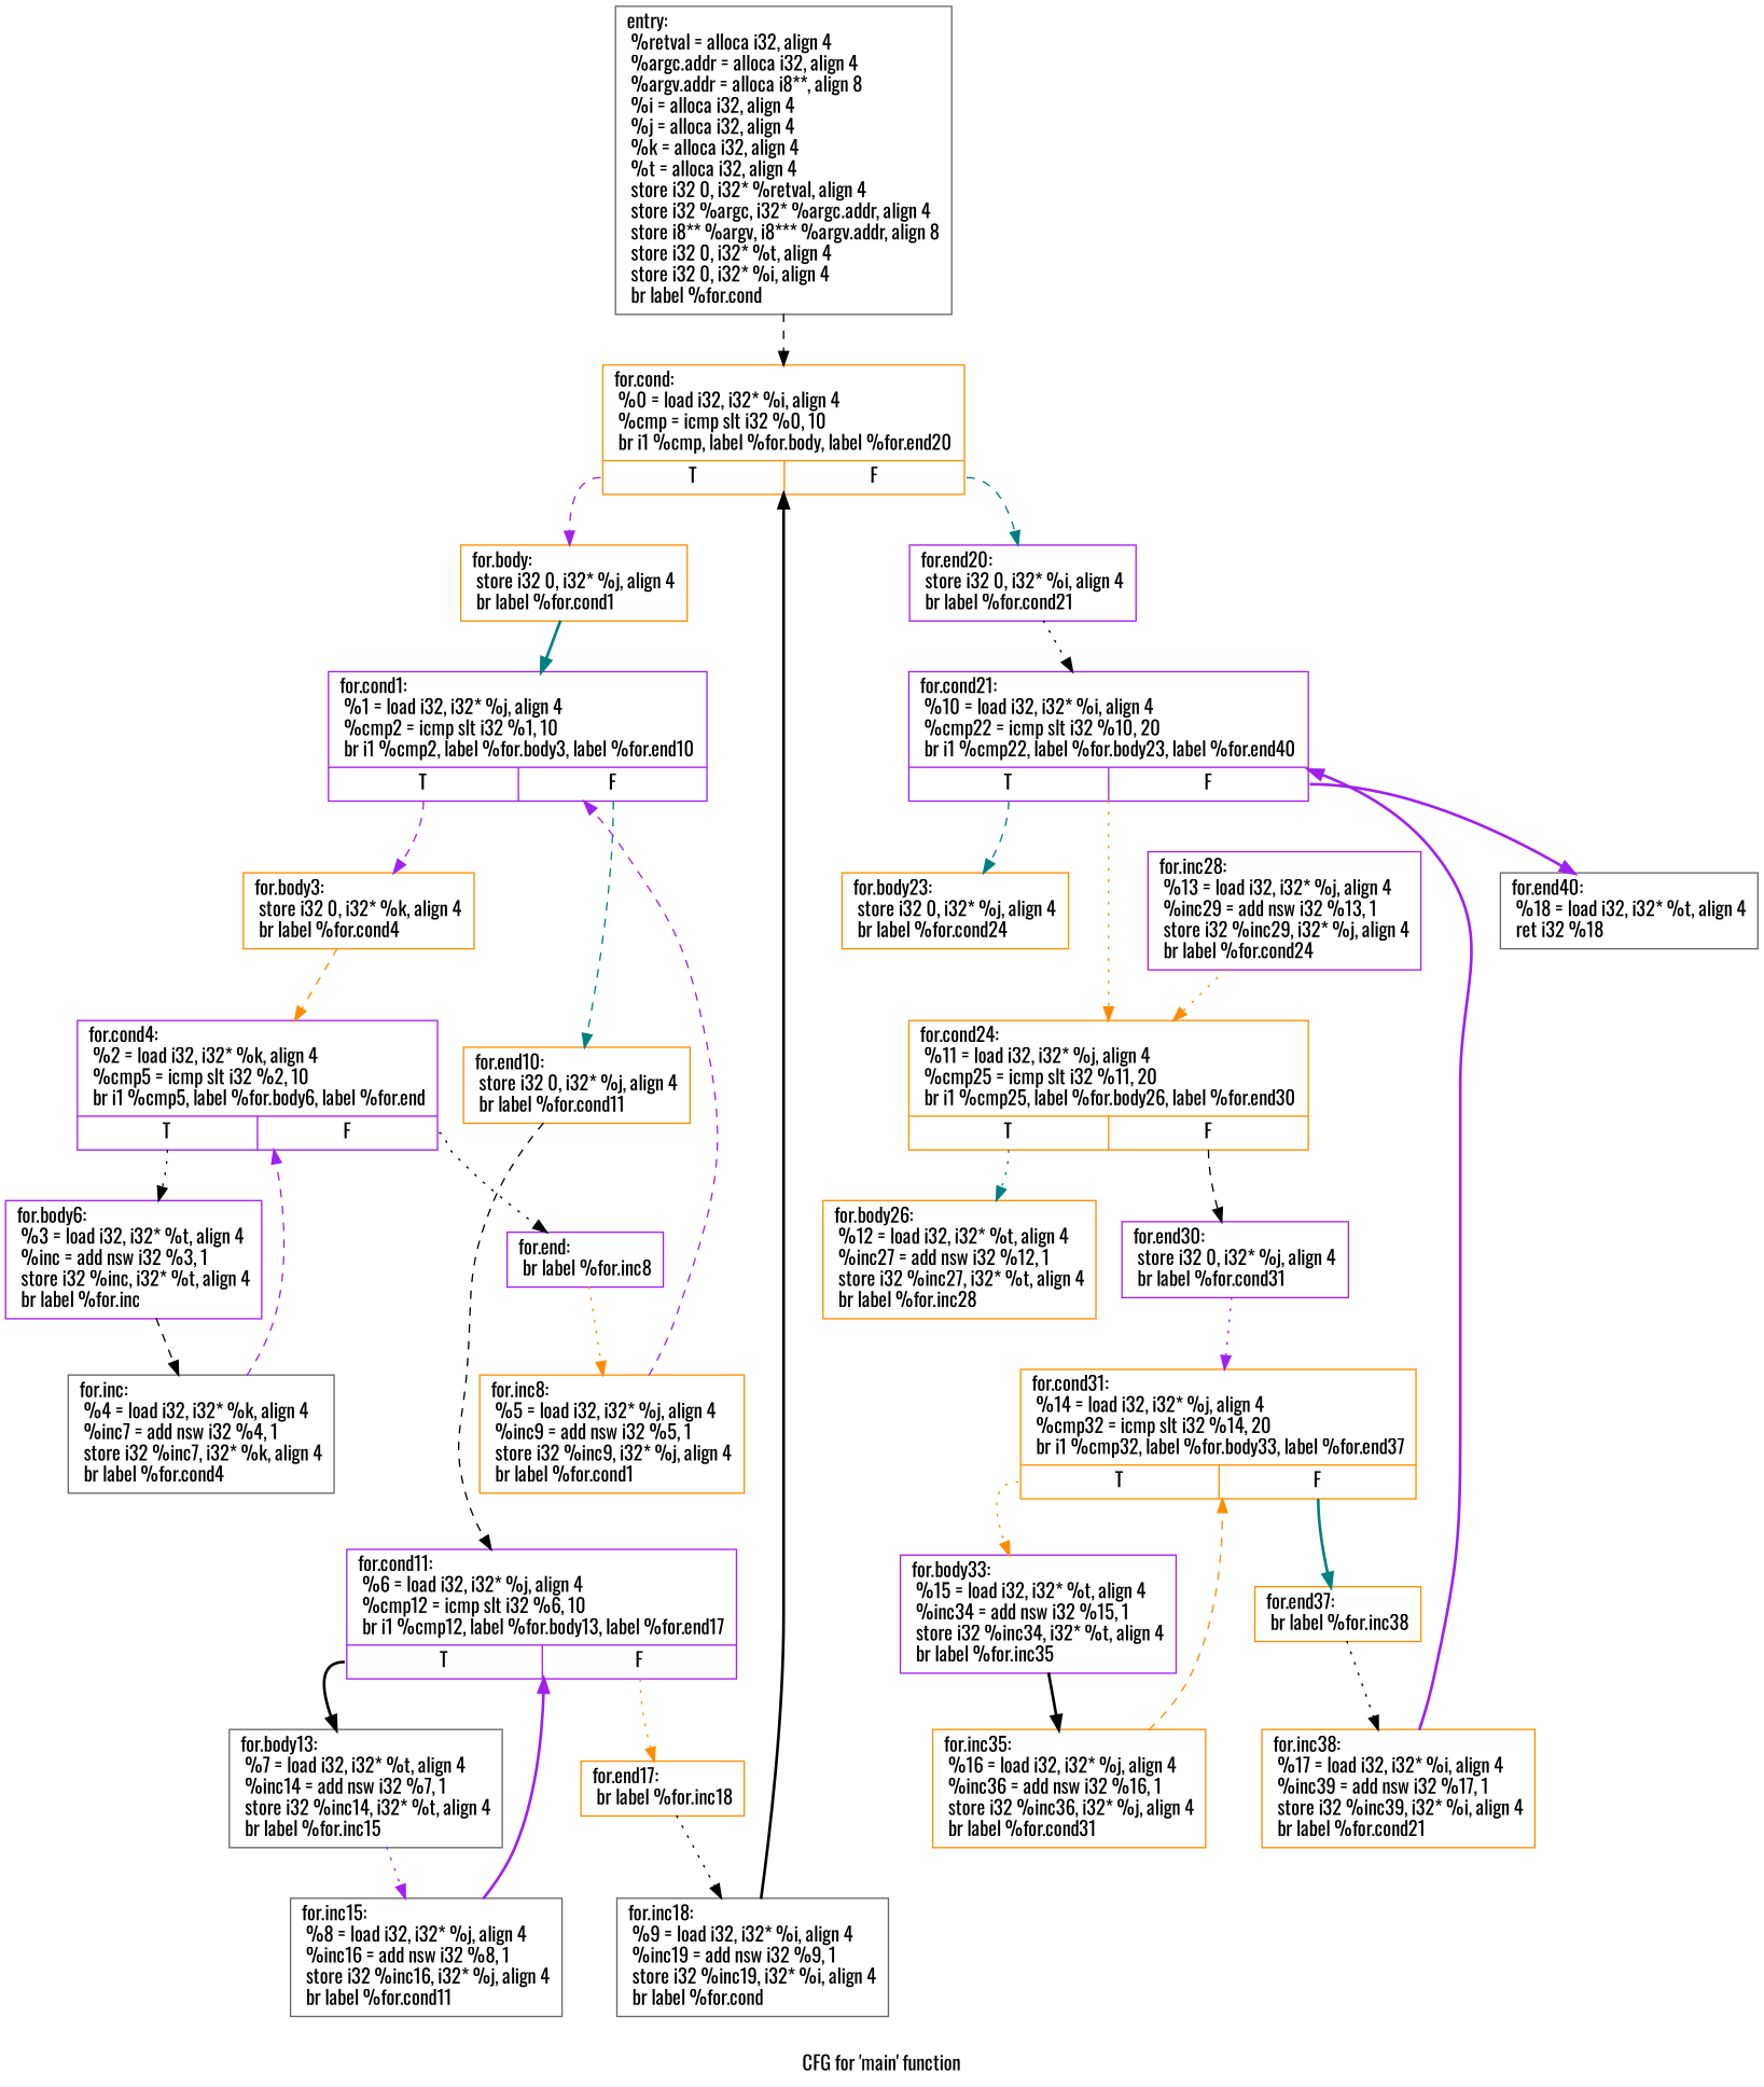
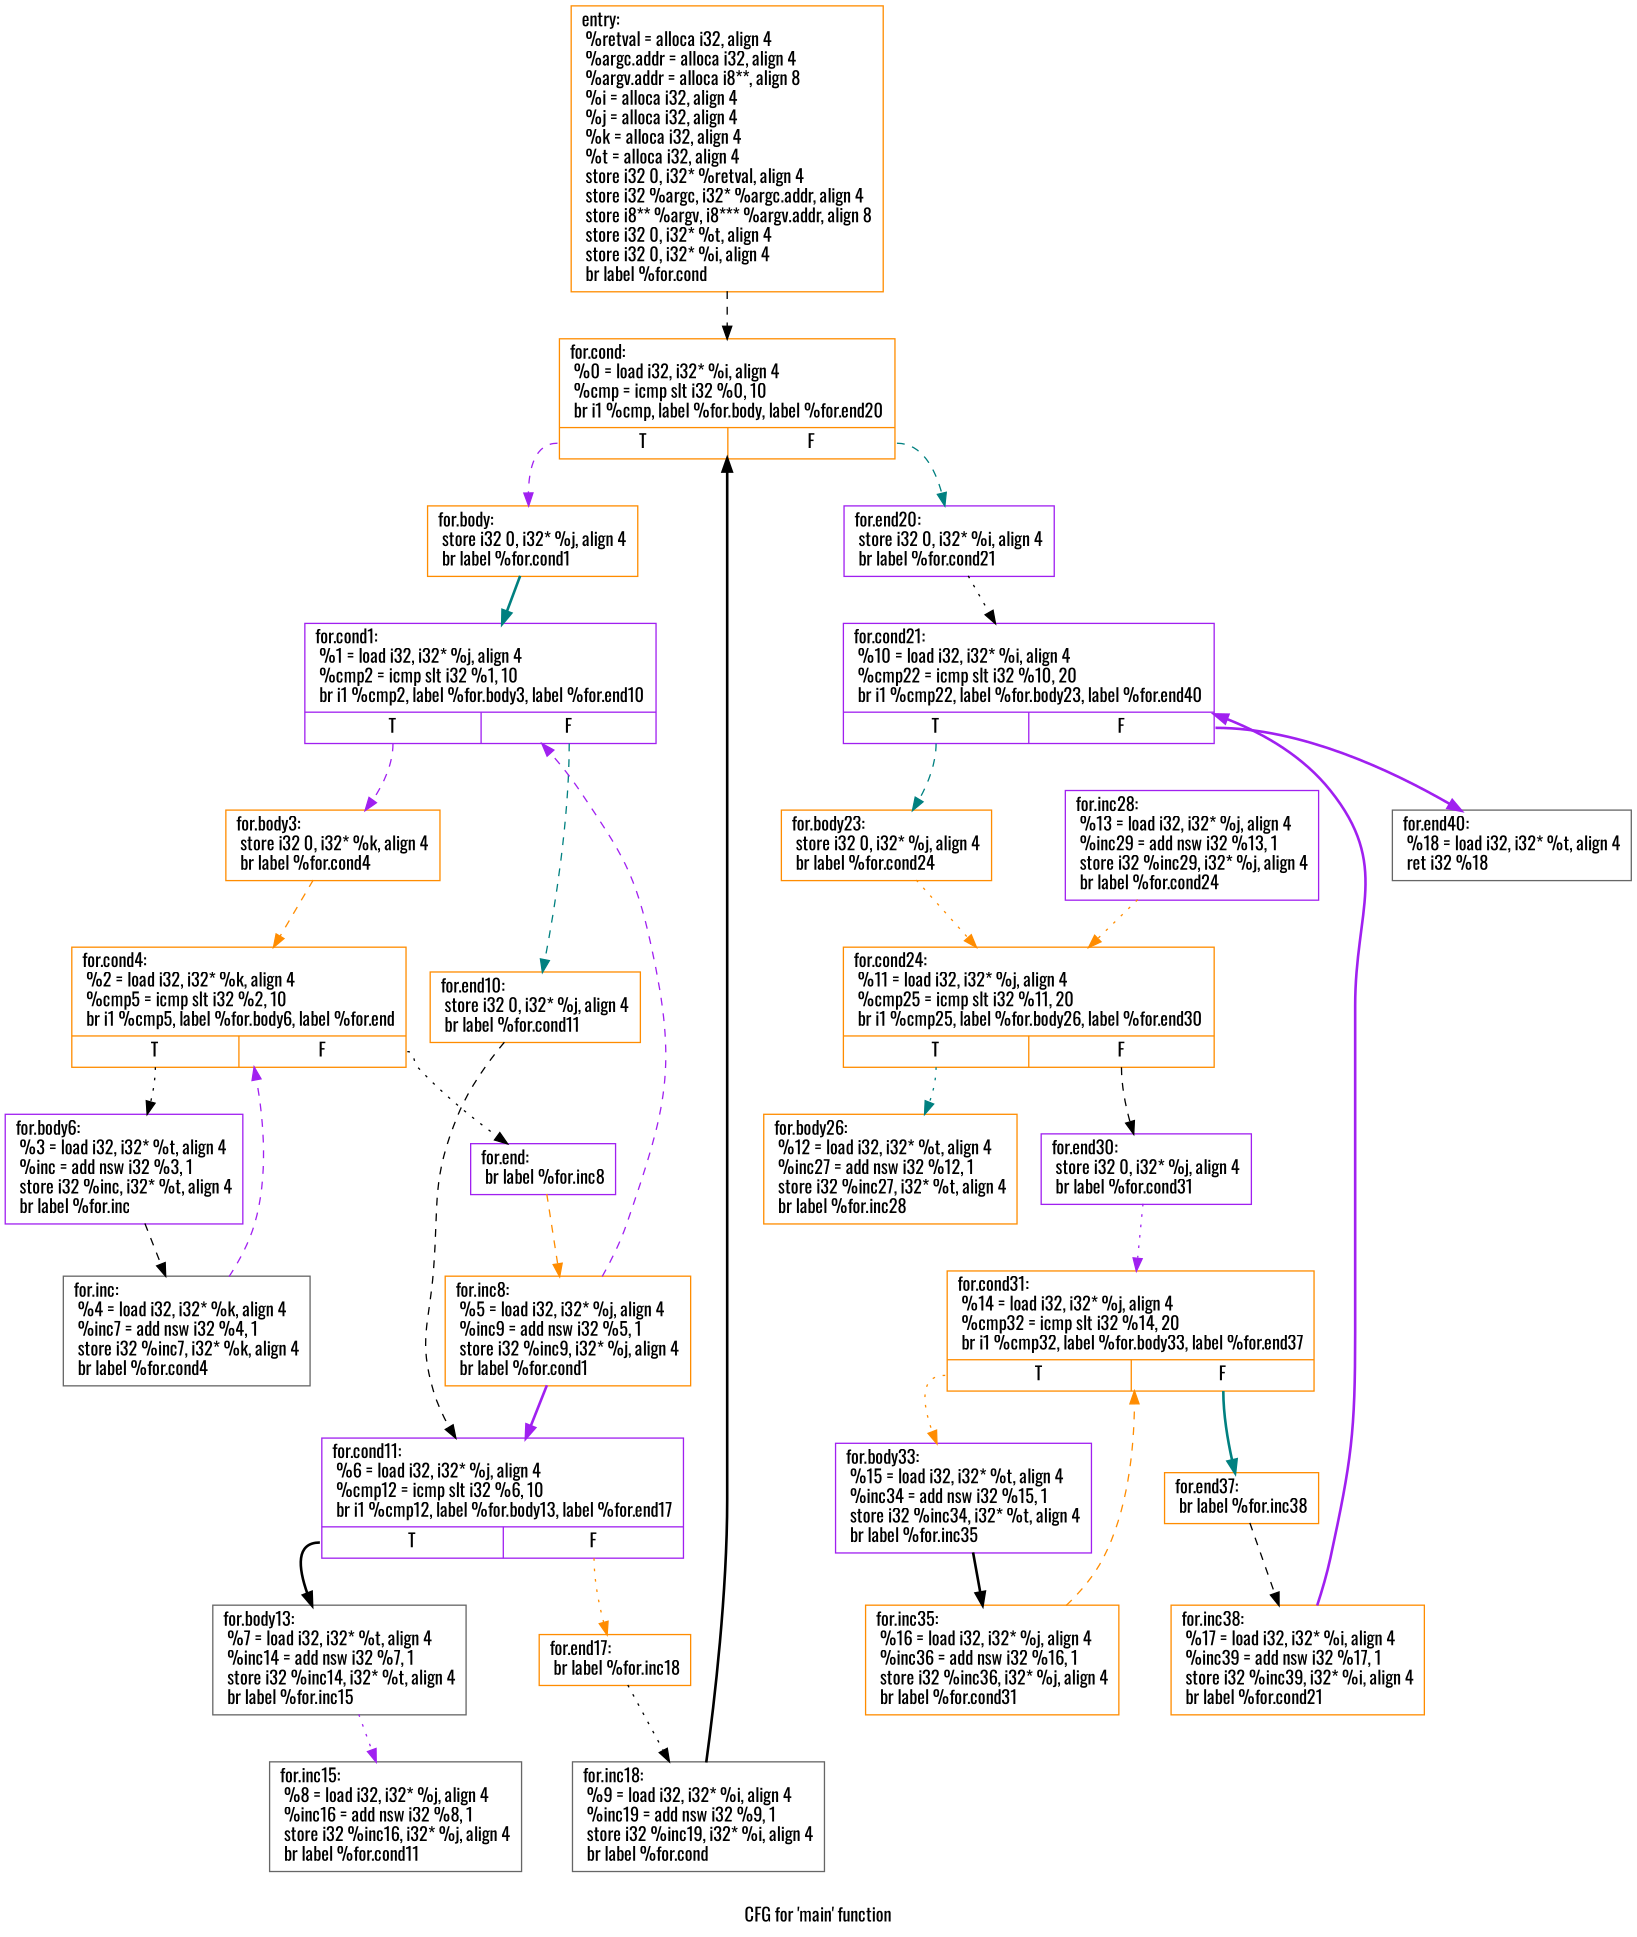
  digraph {
    fontname=Oswald
    label="CFG for 'main' function"
    node [color=darkorange fontname=Oswald shape=record]
    edge [color=black fontname=Oswald style=dashed]
-   n1 [color=gray40 label="{entry:\l  %retval = alloca i32, align 4\l  %argc.addr = alloca i32, align 4\l  %argv.addr = alloca i8**, align 8\l  %i = alloca i32, align 4\l  %j = alloca i32, align 4\l  %k = alloca i32, align 4\l  %t = alloca i32, align 4\l  store i32 0, i32* %retval, align 4\l  store i32 %argc, i32* %argc.addr, align 4\l  store i8** %argv, i8*** %argv.addr, align 8\l  store i32 0, i32* %t, align 4\l  store i32 0, i32* %i, align 4\l  br label %for.cond\l}"]
+   n1 [label="{entry:\l  %retval = alloca i32, align 4\l  %argc.addr = alloca i32, align 4\l  %argv.addr = alloca i8**, align 8\l  %i = alloca i32, align 4\l  %j = alloca i32, align 4\l  %k = alloca i32, align 4\l  %t = alloca i32, align 4\l  store i32 0, i32* %retval, align 4\l  store i32 %argc, i32* %argc.addr, align 4\l  store i8** %argv, i8*** %argv.addr, align 8\l  store i32 0, i32* %t, align 4\l  store i32 0, i32* %i, align 4\l  br label %for.cond\l}"]
    n2 [label="{for.cond:                                         \l  %0 = load i32, i32* %i, align 4\l  %cmp = icmp slt i32 %0, 10\l  br i1 %cmp, label %for.body, label %for.end20\l|{<s0>T|<s1>F}}"]
    n3 [label="{for.body:                                         \l  store i32 0, i32* %j, align 4\l  br label %for.cond1\l}"]
    n4 [color=purple label="{for.end20:                                        \l  store i32 0, i32* %i, align 4\l  br label %for.cond21\l}"]
    n5 [color=purple label="{for.cond1:                                        \l  %1 = load i32, i32* %j, align 4\l  %cmp2 = icmp slt i32 %1, 10\l  br i1 %cmp2, label %for.body3, label %for.end10\l|{<s0>T|<s1>F}}"]
    n6 [color=purple label="{for.cond21:                                       \l  %10 = load i32, i32* %i, align 4\l  %cmp22 = icmp slt i32 %10, 20\l  br i1 %cmp22, label %for.body23, label %for.end40\l|{<s0>T|<s1>F}}"]
    n7 [label="{for.body3:                                        \l  store i32 0, i32* %k, align 4\l  br label %for.cond4\l}"]
    n8 [label="{for.end10:                                        \l  store i32 0, i32* %j, align 4\l  br label %for.cond11\l}"]
    n9 [label="{for.body23:                                       \l  store i32 0, i32* %j, align 4\l  br label %for.cond24\l}"]
    n10 [color=gray40 label="{for.end40:                                        \l  %18 = load i32, i32* %t, align 4\l  ret i32 %18\l}"]
-   n11 [color=purple label="{for.cond4:                                        \l  %2 = load i32, i32* %k, align 4\l  %cmp5 = icmp slt i32 %2, 10\l  br i1 %cmp5, label %for.body6, label %for.end\l|{<s0>T|<s1>F}}"]
+   n11 [label="{for.cond4:                                        \l  %2 = load i32, i32* %k, align 4\l  %cmp5 = icmp slt i32 %2, 10\l  br i1 %cmp5, label %for.body6, label %for.end\l|{<s0>T|<s1>F}}"]
    n12 [color=purple label="{for.cond11:                                       \l  %6 = load i32, i32* %j, align 4\l  %cmp12 = icmp slt i32 %6, 10\l  br i1 %cmp12, label %for.body13, label %for.end17\l|{<s0>T|<s1>F}}"]
    n13 [color=purple label="{for.body6:                                        \l  %3 = load i32, i32* %t, align 4\l  %inc = add nsw i32 %3, 1\l  store i32 %inc, i32* %t, align 4\l  br label %for.inc\l}"]
    n14 [color=purple label="{for.end:                                          \l  br label %for.inc8\l}"]
    n15 [color=gray40 label="{for.body13:                                       \l  %7 = load i32, i32* %t, align 4\l  %inc14 = add nsw i32 %7, 1\l  store i32 %inc14, i32* %t, align 4\l  br label %for.inc15\l}"]
    n16 [label="{for.end17:                                        \l  br label %for.inc18\l}"]
    n17 [color=gray40 label="{for.inc:                                          \l  %4 = load i32, i32* %k, align 4\l  %inc7 = add nsw i32 %4, 1\l  store i32 %inc7, i32* %k, align 4\l  br label %for.cond4\l}"]
    n18 [label="{for.inc8:                                         \l  %5 = load i32, i32* %j, align 4\l  %inc9 = add nsw i32 %5, 1\l  store i32 %inc9, i32* %j, align 4\l  br label %for.cond1\l}"]
    n19 [color=gray40 label="{for.inc15:                                        \l  %8 = load i32, i32* %j, align 4\l  %inc16 = add nsw i32 %8, 1\l  store i32 %inc16, i32* %j, align 4\l  br label %for.cond11\l}"]
    n20 [color=gray40 label="{for.inc18:                                        \l  %9 = load i32, i32* %i, align 4\l  %inc19 = add nsw i32 %9, 1\l  store i32 %inc19, i32* %i, align 4\l  br label %for.cond\l}"]
    n21 [label="{for.cond24:                                       \l  %11 = load i32, i32* %j, align 4\l  %cmp25 = icmp slt i32 %11, 20\l  br i1 %cmp25, label %for.body26, label %for.end30\l|{<s0>T|<s1>F}}"]
    n22 [label="{for.body26:                                       \l  %12 = load i32, i32* %t, align 4\l  %inc27 = add nsw i32 %12, 1\l  store i32 %inc27, i32* %t, align 4\l  br label %for.inc28\l}"]
    n23 [color=purple label="{for.end30:                                        \l  store i32 0, i32* %j, align 4\l  br label %for.cond31\l}"]
    n24 [label="{for.cond31:                                       \l  %14 = load i32, i32* %j, align 4\l  %cmp32 = icmp slt i32 %14, 20\l  br i1 %cmp32, label %for.body33, label %for.end37\l|{<s0>T|<s1>F}}"]
    n25 [color=purple label="{for.inc28:                                        \l  %13 = load i32, i32* %j, align 4\l  %inc29 = add nsw i32 %13, 1\l  store i32 %inc29, i32* %j, align 4\l  br label %for.cond24\l}"]
    n26 [color=purple label="{for.body33:                                       \l  %15 = load i32, i32* %t, align 4\l  %inc34 = add nsw i32 %15, 1\l  store i32 %inc34, i32* %t, align 4\l  br label %for.inc35\l}"]
    n27 [label="{for.end37:                                        \l  br label %for.inc38\l}"]
    n28 [label="{for.inc35:                                        \l  %16 = load i32, i32* %j, align 4\l  %inc36 = add nsw i32 %16, 1\l  store i32 %inc36, i32* %j, align 4\l  br label %for.cond31\l}"]
    n29 [label="{for.inc38:                                        \l  %17 = load i32, i32* %i, align 4\l  %inc39 = add nsw i32 %17, 1\l  store i32 %inc39, i32* %i, align 4\l  br label %for.cond21\l}"]
    n1 -> n2
    n2 -> n3 [color=purple tailport=s0]
    n2 -> n4 [color=teal tailport=s1]
    n3 -> n5 [color=teal style=bold]
    n4 -> n6 [style=dotted]
    n5 -> n7 [color=purple tailport=s0]
    n5 -> n8 [color=teal tailport=s1]
    n6 -> n9 [color=teal tailport=s0]
    n6 -> n10 [color=purple style=bold tailport=s1]
    n7 -> n11 [color=darkorange]
    n8 -> n12
-   n6 -> n21 [color=darkorange style=dotted]
+   n9 -> n21 [color=darkorange style=dotted]
    n11 -> n13 [style=dotted tailport=s0]
    n11 -> n14 [style=dotted tailport=s1]
    n12 -> n15 [style=bold tailport=s0]
    n12 -> n16 [color=darkorange style=dotted tailport=s1]
    n13 -> n17
-   n14 -> n18 [color=darkorange style=dotted]
+   n14 -> n18 [color=darkorange]
    n15 -> n19 [color=purple style=dotted]
    n16 -> n20 [style=dotted]
    n17 -> n11 [color=purple]
    n18 -> n5 [color=purple]
-   n19 -> n12 [color=purple style=bold]
+   n18 -> n12 [color=purple style=bold]
    n20 -> n2 [style=bold]
    n21 -> n22 [color=teal style=dotted tailport=s0]
    n21 -> n23 [tailport=s1]
    n23 -> n24 [color=purple style=dotted]
    n24 -> n26 [color=darkorange style=dotted tailport=s0]
    n24 -> n27 [color=teal style=bold tailport=s1]
    n25 -> n21 [color=darkorange style=dotted]
    n26 -> n28 [style=bold]
-   n27 -> n29 [style=dotted]
+   n27 -> n29
    n28 -> n24 [color=darkorange]
    n29 -> n6 [color=purple style=bold]
  }
